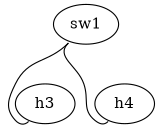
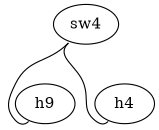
  graph {
    date="04/12/2013"
    hostidtype=hostname
    version="1:0"
    edge [dir=none headport=swp1 notify=log]
-   sw1
-   h3
+   sw1 [label=sw4]
+   h3 [label=h9]
    h4
    sw1 -- h3 [tailport=swp3]
    sw1 -- h4 [tailport=swp4]
  }
